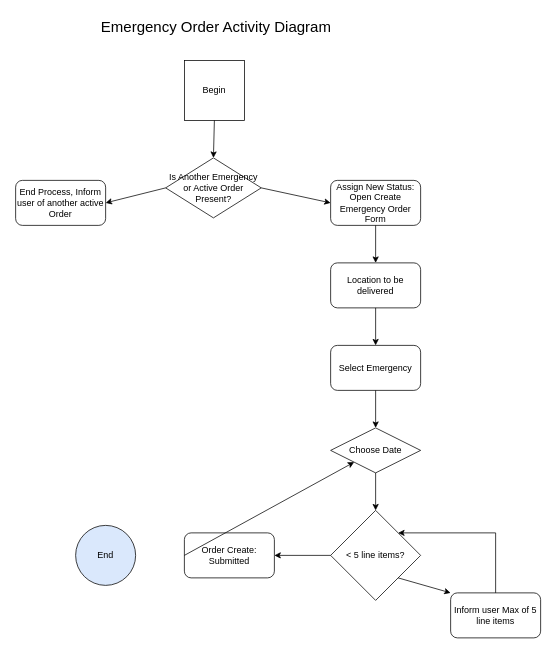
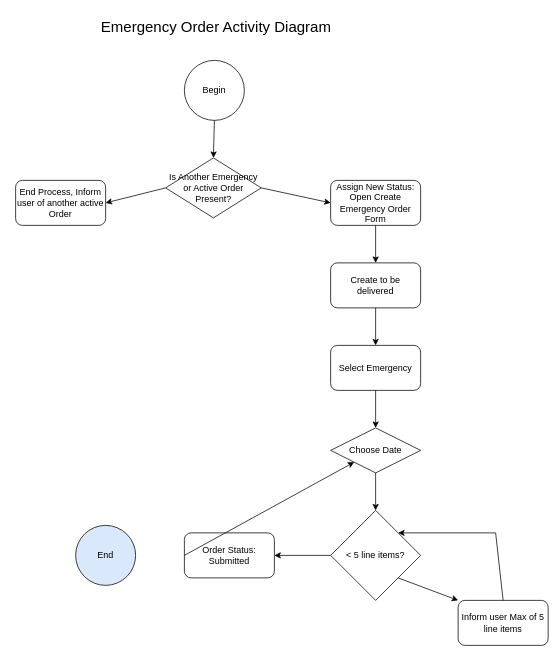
  <mxCell id="0" />
  <mxCell id="1" parent="0" />
- <mxCell id="2" value="Begin" style="whiteSpace=wrap;html=1;aspect=fixed;rounded=0;" vertex="1" parent="1"><mxGeometry x="245" y="80" width="80" height="80" as="geometry" /></mxCell>
+ <mxCell id="2" value="Begin" style="ellipse;whiteSpace=wrap;html=1;aspect=fixed;" vertex="1" parent="1"><mxGeometry x="245" y="80" width="80" height="80" as="geometry" /></mxCell>
  <mxCell id="3" value="Is Another Emergency or Active Order Present?" style="rhombus;whiteSpace=wrap;html=1;" vertex="1" parent="1"><mxGeometry x="220" y="210" width="127.5" height="80" as="geometry" /></mxCell>
  <mxCell id="4" value="End Process, Inform user of another active Order" style="rounded=1;whiteSpace=wrap;html=1;" vertex="1" parent="1"><mxGeometry x="20" y="240" width="120" height="60" as="geometry" /></mxCell>
  <mxCell id="5" value="Assign New Status: Open Create Emergency Order Form" style="rounded=1;whiteSpace=wrap;html=1;" vertex="1" parent="1"><mxGeometry x="440" y="240" width="120" height="60" as="geometry" /></mxCell>
- <mxCell id="6" value="Location to be delivered" style="rounded=1;whiteSpace=wrap;html=1;" vertex="1" parent="1"><mxGeometry x="440" y="350" width="120" height="60" as="geometry" /></mxCell>
+ <mxCell id="6" value="Create to be delivered" style="rounded=1;whiteSpace=wrap;html=1;" vertex="1" parent="1"><mxGeometry x="440" y="350" width="120" height="60" as="geometry" /></mxCell>
  <mxCell id="7" value="Select Emergency" style="rounded=1;whiteSpace=wrap;html=1;" vertex="1" parent="1"><mxGeometry x="440" y="460" width="120" height="60" as="geometry" /></mxCell>
  <mxCell id="8" value="Choose Date" style="rhombus;whiteSpace=wrap;html=1;" vertex="1" parent="1"><mxGeometry x="440" y="570" width="120" height="60" as="geometry" /></mxCell>
  <mxCell id="9" value="&amp;lt; 5 line items?" style="rhombus;whiteSpace=wrap;html=1;" vertex="1" parent="1"><mxGeometry x="440" y="680" width="120" height="120" as="geometry" /></mxCell>
- <mxCell id="10" value="Inform user Max of 5 line items" style="rounded=1;whiteSpace=wrap;html=1;" vertex="1" parent="1"><mxGeometry x="600" y="790" width="120" height="60" as="geometry" /></mxCell>
- <mxCell id="11" value="Order Create: Submitted" style="rounded=1;whiteSpace=wrap;html=1;" vertex="1" parent="1"><mxGeometry x="245" y="710" width="120" height="60" as="geometry" /></mxCell>
+ <mxCell id="10" value="Inform user Max of 5 line items" style="rounded=1;whiteSpace=wrap;html=1;" vertex="1" parent="1"><mxGeometry x="610" y="800" width="120" height="60" as="geometry" /></mxCell>
+ <mxCell id="11" value="Order Status: Submitted" style="rounded=1;whiteSpace=wrap;html=1;" vertex="1" parent="1"><mxGeometry x="245" y="710" width="120" height="60" as="geometry" /></mxCell>
  <mxCell id="12" value="End" style="ellipse;whiteSpace=wrap;html=1;aspect=fixed;fillColor=#dae8fc;" vertex="1" parent="1"><mxGeometry x="100" y="700" width="80" height="80" as="geometry" /></mxCell>
  <mxCell id="13" value="" style="endArrow=classic;html=1;rounded=0;exitX=0.5;exitY=1;exitDx=0;exitDy=0;entryX=0.5;entryY=0;entryDx=0;entryDy=0;" edge="1" parent="1" source="2" target="3"><mxGeometry width="50" height="50" relative="1" as="geometry"><mxPoint x="300" y="340" as="sourcePoint" /><mxPoint x="350" y="290" as="targetPoint" /></mxGeometry></mxCell>
  <mxCell id="14" value="" style="endArrow=classic;html=1;rounded=0;exitX=0;exitY=0.5;exitDx=0;exitDy=0;entryX=1;entryY=0.5;entryDx=0;entryDy=0;" edge="1" parent="1" source="3" target="4"><mxGeometry width="50" height="50" relative="1" as="geometry"><mxPoint x="300" y="340" as="sourcePoint" /><mxPoint x="350" y="290" as="targetPoint" /></mxGeometry></mxCell>
  <mxCell id="15" value="" style="endArrow=classic;html=1;rounded=0;exitX=1;exitY=0.5;exitDx=0;exitDy=0;entryX=0;entryY=0.5;entryDx=0;entryDy=0;" edge="1" parent="1" source="3" target="5"><mxGeometry width="50" height="50" relative="1" as="geometry"><mxPoint x="300" y="340" as="sourcePoint" /><mxPoint x="350" y="290" as="targetPoint" /></mxGeometry></mxCell>
  <mxCell id="16" value="" style="endArrow=classic;html=1;rounded=0;exitX=0.5;exitY=1;exitDx=0;exitDy=0;" edge="1" parent="1" source="5" target="6"><mxGeometry width="50" height="50" relative="1" as="geometry"><mxPoint x="320" y="440" as="sourcePoint" /><mxPoint x="370" y="390" as="targetPoint" /></mxGeometry></mxCell>
  <mxCell id="17" value="" style="endArrow=classic;html=1;rounded=0;entryX=0.5;entryY=0;entryDx=0;entryDy=0;exitX=0.5;exitY=1;exitDx=0;exitDy=0;" edge="1" parent="1" source="6" target="7"><mxGeometry width="50" height="50" relative="1" as="geometry"><mxPoint x="300" y="440" as="sourcePoint" /><mxPoint x="350" y="390" as="targetPoint" /></mxGeometry></mxCell>
  <mxCell id="18" value="" style="endArrow=classic;html=1;rounded=0;entryX=0.5;entryY=0;entryDx=0;entryDy=0;exitX=0.5;exitY=1;exitDx=0;exitDy=0;" edge="1" parent="1" source="7" target="8"><mxGeometry width="50" height="50" relative="1" as="geometry"><mxPoint x="300" y="540" as="sourcePoint" /><mxPoint x="350" y="490" as="targetPoint" /></mxGeometry></mxCell>
  <mxCell id="19" value="" style="endArrow=classic;html=1;rounded=0;entryX=0.5;entryY=0;entryDx=0;entryDy=0;exitX=0.5;exitY=1;exitDx=0;exitDy=0;" edge="1" parent="1" source="8" target="9"><mxGeometry width="50" height="50" relative="1" as="geometry"><mxPoint x="300" y="740" as="sourcePoint" /><mxPoint x="350" y="690" as="targetPoint" /></mxGeometry></mxCell>
  <mxCell id="20" value="" style="endArrow=classic;html=1;rounded=0;entryX=0;entryY=0;entryDx=0;entryDy=0;exitX=1;exitY=1;exitDx=0;exitDy=0;" edge="1" parent="1" source="9" target="10"><mxGeometry width="50" height="50" relative="1" as="geometry"><mxPoint x="300" y="740" as="sourcePoint" /><mxPoint x="350" y="690" as="targetPoint" /></mxGeometry></mxCell>
  <mxCell id="21" value="" style="endArrow=classic;html=1;rounded=0;entryX=1;entryY=0.5;entryDx=0;entryDy=0;exitX=0;exitY=0.5;exitDx=0;exitDy=0;" edge="1" parent="1" source="9" target="11"><mxGeometry width="50" height="50" relative="1" as="geometry"><mxPoint x="300" y="740" as="sourcePoint" /><mxPoint x="350" y="690" as="targetPoint" /></mxGeometry></mxCell>
  <mxCell id="22" value="" style="endArrow=classic;html=1;rounded=0;exitX=0;exitY=0.5;exitDx=0;exitDy=0;" edge="1" parent="1" source="11" target="8"><mxGeometry width="50" height="50" relative="1" as="geometry"><mxPoint x="240" y="740" as="sourcePoint" /><mxPoint x="350" y="690" as="targetPoint" /></mxGeometry></mxCell>
  <mxCell id="23" value="" style="endArrow=classic;html=1;rounded=0;exitX=0.5;exitY=0;exitDx=0;exitDy=0;entryX=1;entryY=0;entryDx=0;entryDy=0;" edge="1" parent="1" source="10" target="9"><mxGeometry width="50" height="50" relative="1" as="geometry"><mxPoint x="300" y="740" as="sourcePoint" /><mxPoint x="350" y="690" as="targetPoint" /><Array as="points"><mxPoint x="660" y="710" /></Array></mxGeometry></mxCell>
  <mxCell id="24" value="Emergency Order Activity Diagram" style="text;html=1;align=center;verticalAlign=middle;whiteSpace=wrap;rounded=0;fontSize=20;" vertex="1" parent="1"><mxGeometry x="100" y="20" width="375" height="30" as="geometry" /></mxCell>
